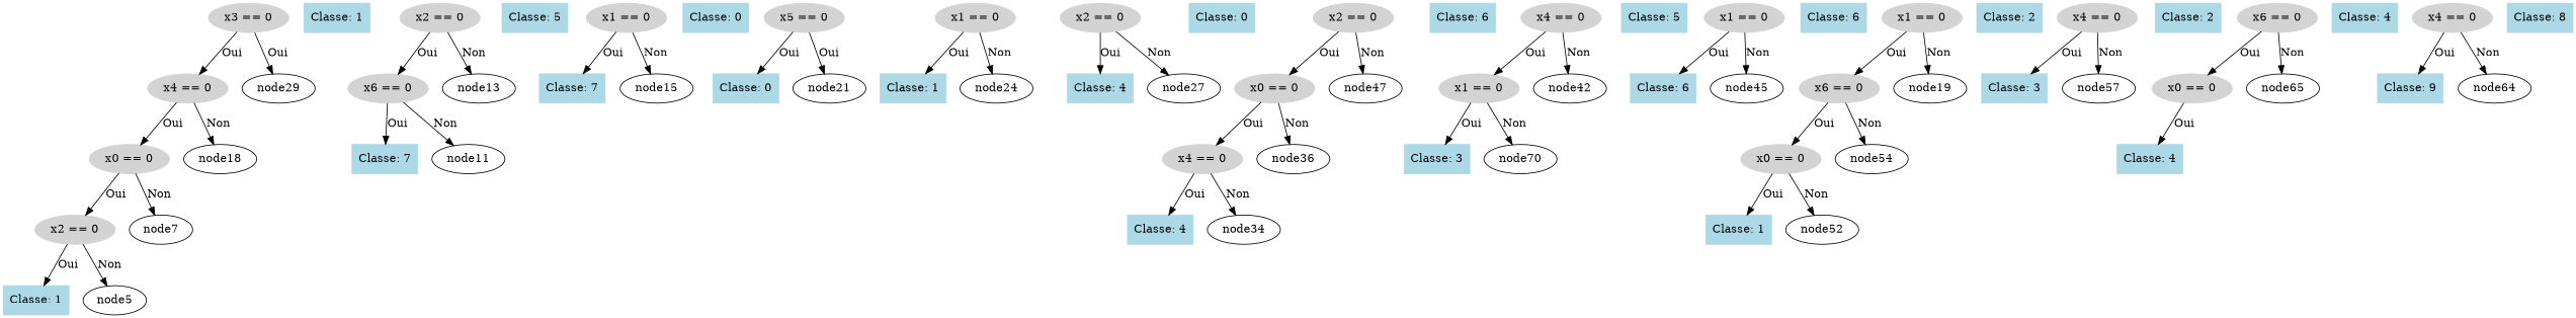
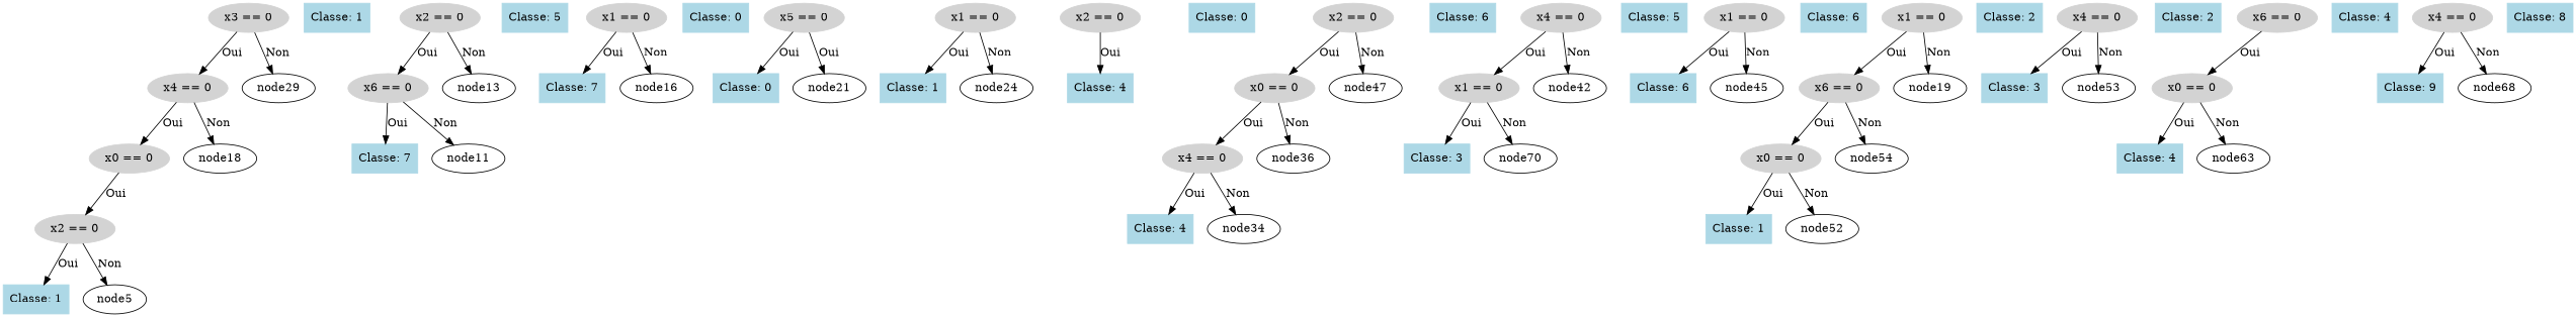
  digraph {
    node [color=lightblue shape=box style=filled]
    n1 [color=lightgray label="x3 == 0" shape=ellipse]
    n2 [color=lightgray label="x4 == 0" shape=ellipse]
    node29 [color="" shape="" style=""]
    n4 [color=lightgray label="x0 == 0" shape=ellipse]
    node18 [color="" shape="" style=""]
    n6 [color=lightgray label="x2 == 0" shape=ellipse]
-   node7 [color="" shape="" style=""]
    n8 [label="Classe: 1"]
    node5 [color="" shape="" style=""]
    n10 [label="Classe: 1"]
    n11 [color=lightgray label="x2 == 0" shape=ellipse]
    n12 [color=lightgray label="x6 == 0" shape=ellipse]
    node13 [color="" shape="" style=""]
    n14 [label="Classe: 7"]
    node11 [color="" shape="" style=""]
    n16 [label="Classe: 5"]
    n17 [color=lightgray label="x1 == 0" shape=ellipse]
    n18 [label="Classe: 7"]
-   node16 [label=node15 color="" shape="" style=""]
+   node16 [color="" shape="" style=""]
    n20 [label="Classe: 0"]
    n21 [color=lightgray label="x5 == 0" shape=ellipse]
    n22 [label="Classe: 0"]
    node21 [color="" shape="" style=""]
    n24 [color=lightgray label="x1 == 0" shape=ellipse]
    n25 [label="Classe: 1"]
    node24 [color="" shape="" style=""]
    n27 [color=lightgray label="x2 == 0" shape=ellipse]
    n28 [label="Classe: 4"]
-   node27 [color="" shape="" style=""]
    n30 [label="Classe: 0"]
    n31 [color=lightgray label="x2 == 0" shape=ellipse]
    n32 [color=lightgray label="x0 == 0" shape=ellipse]
    node47 [color="" shape="" style=""]
    n34 [color=lightgray label="x4 == 0" shape=ellipse]
    node36 [color="" shape="" style=""]
    n36 [label="Classe: 4"]
    node34 [color="" shape="" style=""]
    n38 [label="Classe: 6"]
    n39 [color=lightgray label="x4 == 0" shape=ellipse]
    n40 [color=lightgray label="x1 == 0" shape=ellipse]
    node42 [color="" shape="" style=""]
    n42 [label="Classe: 3"]
    n43 [label=node70 color="" shape="" style=""]
    n44 [label="Classe: 5"]
    n45 [color=lightgray label="x1 == 0" shape=ellipse]
    n46 [label="Classe: 6"]
    node45 [color="" shape="" style=""]
    n48 [label="Classe: 6"]
    n49 [color=lightgray label="x1 == 0" shape=ellipse]
    n50 [color=lightgray label="x6 == 0" shape=ellipse]
    n51 [label=node19 color="" shape="" style=""]
    n52 [color=lightgray label="x0 == 0" shape=ellipse]
    node54 [color="" shape="" style=""]
    n54 [label="Classe: 1"]
    node52 [color="" shape="" style=""]
    n56 [label="Classe: 2"]
    n57 [color=lightgray label="x4 == 0" shape=ellipse]
    n58 [label="Classe: 3"]
-   node57 [color="" shape="" style=""]
+   node57 [label=node53 color="" shape="" style=""]
    n60 [label="Classe: 2"]
    n61 [color=lightgray label="x6 == 0" shape=ellipse]
    n62 [color=lightgray label="x0 == 0" shape=ellipse]
-   node65 [color="" shape="" style=""]
    n64 [label="Classe: 4"]
+   node63 [color="" shape="" style=""]
    n66 [label="Classe: 4"]
    n67 [color=lightgray label="x4 == 0" shape=ellipse]
    n68 [label="Classe: 9"]
-   node68 [label=node64 color="" shape="" style=""]
+   node68 [color="" shape="" style=""]
    n70 [label="Classe: 8"]
    n1 -> n2 [label=Oui]
-   n1 -> node29 [label=Oui]
+   n1 -> node29 [label=Non]
    n2 -> n4 [label=Oui]
    n2 -> node18 [label=Non]
    n4 -> n6 [label=Oui]
-   n4 -> node7 [label=Non]
    n6 -> n8 [label=Oui]
    n6 -> node5 [label=Non]
    n11 -> n12 [label=Oui]
    n11 -> node13 [label=Non]
    n12 -> n14 [label=Oui]
    n12 -> node11 [label=Non]
    n17 -> n18 [label=Oui]
    n17 -> node16 [label=Non]
    n21 -> n22 [label=Oui]
    n21 -> node21 [label=Oui]
    n24 -> n25 [label=Oui]
    n24 -> node24 [label=Non]
    n27 -> n28 [label=Oui]
-   n27 -> node27 [label=Non]
    n31 -> n32 [label=Oui]
    n31 -> node47 [label=Non]
    n32 -> n34 [label=Oui]
    n32 -> node36 [label=Non]
    n34 -> n36 [label=Oui]
    n34 -> node34 [label=Non]
    n39 -> n40 [label=Oui]
    n39 -> node42 [label=Non]
    n40 -> n42 [label=Oui]
    n40 -> n43 [label=Non]
    n45 -> n46 [label=Oui]
    n45 -> node45 [label=Non]
    n49 -> n50 [label=Oui]
    n49 -> n51 [label=Non]
    n50 -> n52 [label=Oui]
    n50 -> node54 [label=Non]
    n52 -> n54 [label=Oui]
    n52 -> node52 [label=Non]
    n57 -> n58 [label=Oui]
    n57 -> node57 [label=Non]
    n61 -> n62 [label=Oui]
-   n61 -> node65 [label=Non]
    n62 -> n64 [label=Oui]
+   n62 -> node63 [label=Non]
    n67 -> n68 [label=Oui]
    n67 -> node68 [label=Non]
  }
